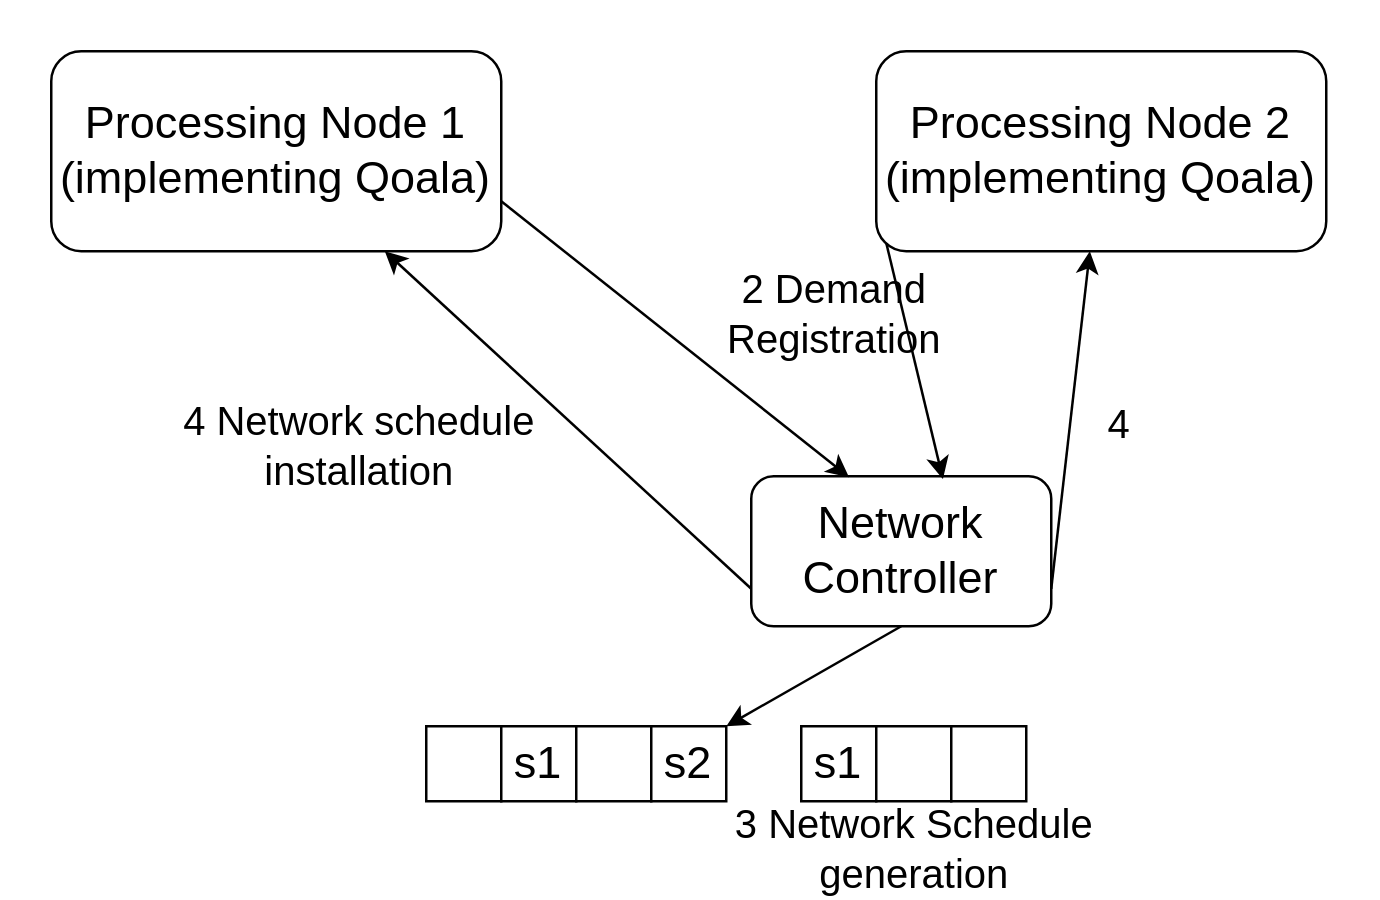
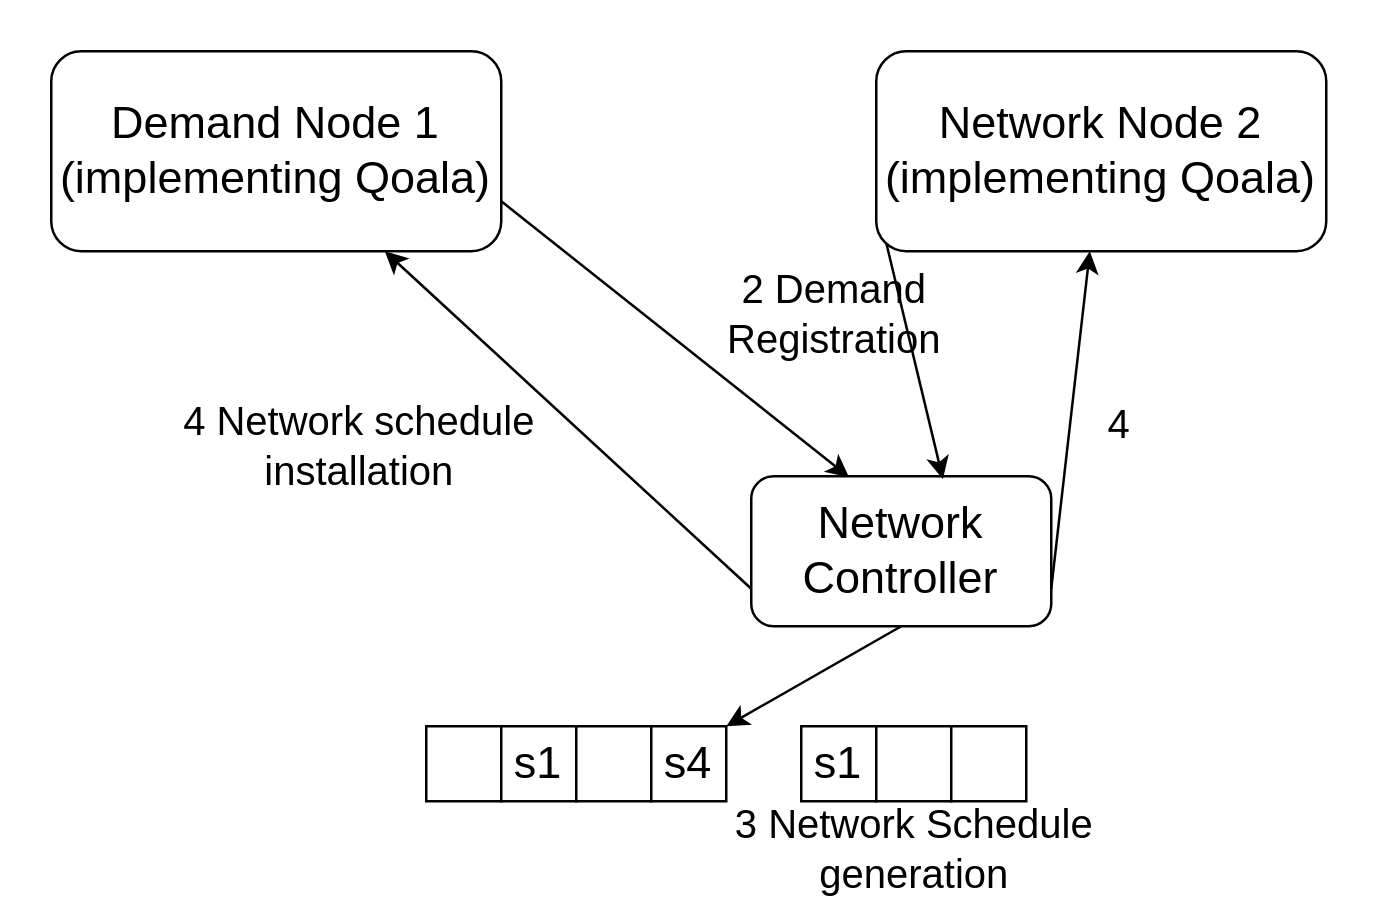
  <mxCell id="0" />
  <mxCell id="1" parent="0" />
  <mxCell id="2" value="3 Network Schedule&lt;br style=&quot;font-size: 16px;&quot;&gt;generation" style="edgeStyle=none;html=1;exitX=0.5;exitY=1;exitDx=0;exitDy=0;fontSize=16;entryX=1;entryY=0;entryDx=0;entryDy=0;labelBackgroundColor=none;" parent="1" source="5" edge="1" target="14"><mxGeometry y="80" relative="1" as="geometry"><mxPoint x="290" y="280" as="targetPoint" /><mxPoint as="offset" /></mxGeometry></mxCell>
  <mxCell id="3" value="4 Network schedule&lt;br style=&quot;font-size: 16px;&quot;&gt;installation" style="edgeStyle=none;html=1;exitX=0;exitY=0.75;exitDx=0;exitDy=0;fontSize=16;labelBackgroundColor=none;" parent="1" source="5" target="7" edge="1"><mxGeometry x="0.546" y="64" relative="1" as="geometry"><mxPoint as="offset" /></mxGeometry></mxCell>
  <mxCell id="4" value="4" style="edgeStyle=none;html=1;exitX=1;exitY=0.75;exitDx=0;exitDy=0;fontSize=16;labelBackgroundColor=none;" parent="1" source="5" target="9" edge="1"><mxGeometry x="0.019" y="-19" relative="1" as="geometry"><mxPoint as="offset" /></mxGeometry></mxCell>
  <mxCell id="5" value="Network&lt;br style=&quot;font-size: 18px;&quot;&gt;Controller" style="rounded=1;whiteSpace=wrap;html=1;fontSize=18;" parent="1" vertex="1"><mxGeometry x="300" y="190" width="120" height="60" as="geometry" /></mxCell>
  <mxCell id="6" value="2 Demand &lt;br&gt;Registration" style="edgeStyle=none;html=1;exitX=1;exitY=0.75;exitDx=0;exitDy=0;entryX=0.326;entryY=0.006;entryDx=0;entryDy=0;fontSize=16;labelBackgroundColor=none;entryPerimeter=0;" parent="1" source="7" target="5" edge="1"><mxGeometry x="0.483" y="47" relative="1" as="geometry"><mxPoint as="offset" /></mxGeometry></mxCell>
- <mxCell id="7" value="Processing Node 1&lt;br style=&quot;font-size: 18px;&quot;&gt;(implementing Qoala)" style="rounded=1;whiteSpace=wrap;html=1;fontSize=18;" parent="1" vertex="1"><mxGeometry x="20" y="20" width="180" height="80" as="geometry" /></mxCell>
+ <mxCell id="7" value="Demand Node 1&lt;br style=&quot;font-size: 18px;&quot;&gt;(implementing Qoala)" style="rounded=1;whiteSpace=wrap;html=1;fontSize=18;" parent="1" vertex="1"><mxGeometry x="20" y="20" width="180" height="80" as="geometry" /></mxCell>
  <mxCell id="8" value="" style="edgeStyle=none;html=1;exitX=0;exitY=0.75;exitDx=0;exitDy=0;entryX=0.639;entryY=0.019;entryDx=0;entryDy=0;entryPerimeter=0;" parent="1" source="9" target="5" edge="1"><mxGeometry relative="1" as="geometry" /></mxCell>
- <mxCell id="9" value="Processing Node 2&lt;br style=&quot;font-size: 18px;&quot;&gt;(implementing Qoala)" style="rounded=1;whiteSpace=wrap;html=1;fontSize=18;" parent="1" vertex="1"><mxGeometry x="350" y="20" width="180" height="80" as="geometry" /></mxCell>
+ <mxCell id="9" value="Network Node 2&lt;br style=&quot;font-size: 18px;&quot;&gt;(implementing Qoala)" style="rounded=1;whiteSpace=wrap;html=1;fontSize=18;" parent="1" vertex="1"><mxGeometry x="350" y="20" width="180" height="80" as="geometry" /></mxCell>
  <mxCell id="10" value="" style="group" parent="1" vertex="1" connectable="0"><mxGeometry x="170" y="290" width="240" height="30" as="geometry" /></mxCell>
  <mxCell id="11" value="" style="rounded=0;whiteSpace=wrap;html=1;" parent="10" vertex="1"><mxGeometry width="30" height="30" as="geometry" /></mxCell>
  <mxCell id="12" value="s1" style="rounded=0;whiteSpace=wrap;html=1;fontSize=18;" parent="10" vertex="1"><mxGeometry x="30" width="30" height="30" as="geometry" /></mxCell>
  <mxCell id="13" value="" style="rounded=0;whiteSpace=wrap;html=1;" parent="10" vertex="1"><mxGeometry x="60" width="30" height="30" as="geometry" /></mxCell>
- <mxCell id="14" value="s2" style="rounded=0;whiteSpace=wrap;html=1;fontSize=18;" parent="10" vertex="1"><mxGeometry x="90" width="30" height="30" as="geometry" /></mxCell>
+ <mxCell id="14" value="s4" style="rounded=0;whiteSpace=wrap;html=1;fontSize=18;" parent="10" vertex="1"><mxGeometry x="90" width="30" height="30" as="geometry" /></mxCell>
  <mxCell id="15" value="s1" style="rounded=0;whiteSpace=wrap;html=1;fontSize=18;" parent="10" vertex="1"><mxGeometry x="150" width="30" height="30" as="geometry" /></mxCell>
  <mxCell id="16" value="" style="rounded=0;whiteSpace=wrap;html=1;" parent="10" vertex="1"><mxGeometry x="180" width="30" height="30" as="geometry" /></mxCell>
  <mxCell id="17" value="" style="rounded=0;whiteSpace=wrap;html=1;" parent="10" vertex="1"><mxGeometry x="210" width="30" height="30" as="geometry" /></mxCell>
